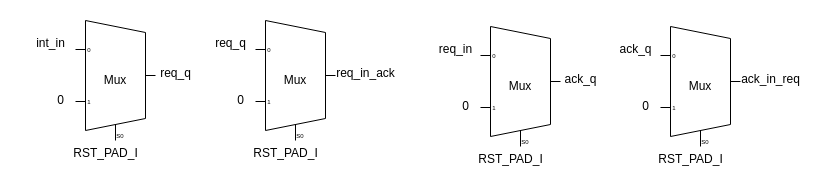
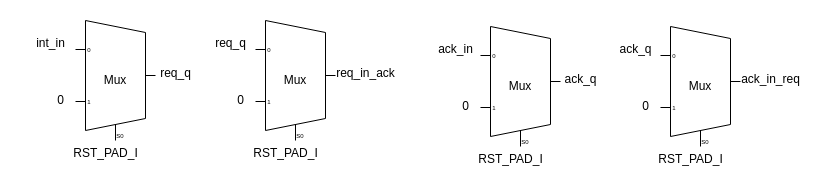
  <mxCell id="0" />
  <mxCell id="1" parent="0" />
  <mxCell id="2" value="Mux" style="shadow=0;dashed=0;align=center;html=1;strokeWidth=1;shape=mxgraph.electrical.abstract.mux2;whiteSpace=wrap;" vertex="1" parent="1"><mxGeometry x="75" y="20" width="80" height="120" as="geometry" /></mxCell>
  <mxCell id="3" value="RST_PAD_I" style="text;html=1;align=center;verticalAlign=middle;resizable=0;points=[];autosize=1;strokeColor=none;fillColor=none;" vertex="1" parent="1"><mxGeometry x="60" y="138" width="90" height="30" as="geometry" /></mxCell>
  <mxCell id="4" value="0" style="text;html=1;align=center;verticalAlign=middle;resizable=0;points=[];autosize=1;strokeColor=none;fillColor=none;" vertex="1" parent="1"><mxGeometry x="45" y="85" width="30" height="30" as="geometry" /></mxCell>
  <mxCell id="5" value="req_q" style="text;html=1;align=center;verticalAlign=middle;resizable=0;points=[];autosize=1;strokeColor=none;fillColor=none;" vertex="1" parent="1"><mxGeometry x="150" y="58" width="50" height="30" as="geometry" /></mxCell>
  <mxCell id="6" value="int_in" style="text;html=1;align=center;verticalAlign=middle;resizable=0;points=[];autosize=1;strokeColor=none;fillColor=none;" vertex="1" parent="1"><mxGeometry x="20" y="28" width="60" height="30" as="geometry" /></mxCell>
  <mxCell id="7" value="Mux" style="shadow=0;dashed=0;align=center;html=1;strokeWidth=1;shape=mxgraph.electrical.abstract.mux2;whiteSpace=wrap;" vertex="1" parent="1"><mxGeometry x="255" y="20" width="80" height="120" as="geometry" /></mxCell>
  <mxCell id="8" value="RST_PAD_I" style="text;html=1;align=center;verticalAlign=middle;resizable=0;points=[];autosize=1;strokeColor=none;fillColor=none;" vertex="1" parent="1"><mxGeometry x="240" y="138" width="90" height="30" as="geometry" /></mxCell>
  <mxCell id="9" value="0" style="text;html=1;align=center;verticalAlign=middle;resizable=0;points=[];autosize=1;strokeColor=none;fillColor=none;" vertex="1" parent="1"><mxGeometry x="225" y="85" width="30" height="30" as="geometry" /></mxCell>
  <mxCell id="10" value="req_in_ack" style="text;html=1;align=center;verticalAlign=middle;resizable=0;points=[];autosize=1;strokeColor=none;fillColor=none;" vertex="1" parent="1"><mxGeometry x="330" y="58" width="70" height="30" as="geometry" /></mxCell>
  <mxCell id="11" value="req_q" style="text;html=1;align=center;verticalAlign=middle;resizable=0;points=[];autosize=1;strokeColor=none;fillColor=none;" vertex="1" parent="1"><mxGeometry x="205" y="28" width="50" height="30" as="geometry" /></mxCell>
  <mxCell id="12" value="Mux" style="shadow=0;dashed=0;align=center;html=1;strokeWidth=1;shape=mxgraph.electrical.abstract.mux2;whiteSpace=wrap;" vertex="1" parent="1"><mxGeometry x="480" y="26" width="80" height="120" as="geometry" /></mxCell>
  <mxCell id="13" value="RST_PAD_I" style="text;html=1;align=center;verticalAlign=middle;resizable=0;points=[];autosize=1;strokeColor=none;fillColor=none;" vertex="1" parent="1"><mxGeometry x="465" y="144" width="90" height="30" as="geometry" /></mxCell>
  <mxCell id="14" value="0" style="text;html=1;align=center;verticalAlign=middle;resizable=0;points=[];autosize=1;strokeColor=none;fillColor=none;" vertex="1" parent="1"><mxGeometry x="450" y="91" width="30" height="30" as="geometry" /></mxCell>
  <mxCell id="15" value="ack_q" style="text;html=1;align=center;verticalAlign=middle;resizable=0;points=[];autosize=1;strokeColor=none;fillColor=none;" vertex="1" parent="1"><mxGeometry x="555" y="64" width="50" height="30" as="geometry" /></mxCell>
- <mxCell id="16" value="req_in" style="text;html=1;align=center;verticalAlign=middle;resizable=0;points=[];autosize=1;strokeColor=none;fillColor=none;" vertex="1" parent="1"><mxGeometry x="425" y="34" width="60" height="30" as="geometry" /></mxCell>
+ <mxCell id="16" value="ack_in" style="text;html=1;align=center;verticalAlign=middle;resizable=0;points=[];autosize=1;strokeColor=none;fillColor=none;" vertex="1" parent="1"><mxGeometry x="425" y="34" width="60" height="30" as="geometry" /></mxCell>
  <mxCell id="17" value="Mux" style="shadow=0;dashed=0;align=center;html=1;strokeWidth=1;shape=mxgraph.electrical.abstract.mux2;whiteSpace=wrap;" vertex="1" parent="1"><mxGeometry x="660" y="26" width="80" height="120" as="geometry" /></mxCell>
  <mxCell id="18" value="RST_PAD_I" style="text;html=1;align=center;verticalAlign=middle;resizable=0;points=[];autosize=1;strokeColor=none;fillColor=none;" vertex="1" parent="1"><mxGeometry x="645" y="144" width="90" height="30" as="geometry" /></mxCell>
  <mxCell id="19" value="0" style="text;html=1;align=center;verticalAlign=middle;resizable=0;points=[];autosize=1;strokeColor=none;fillColor=none;" vertex="1" parent="1"><mxGeometry x="630" y="91" width="30" height="30" as="geometry" /></mxCell>
  <mxCell id="20" value="ack_in_req" style="text;html=1;align=center;verticalAlign=middle;resizable=0;points=[];autosize=1;strokeColor=none;fillColor=none;" vertex="1" parent="1"><mxGeometry x="730" y="64" width="80" height="30" as="geometry" /></mxCell>
  <mxCell id="21" value="ack_q" style="text;html=1;align=center;verticalAlign=middle;resizable=0;points=[];autosize=1;strokeColor=none;fillColor=none;" vertex="1" parent="1"><mxGeometry x="610" y="34" width="50" height="30" as="geometry" /></mxCell>
